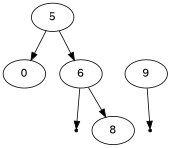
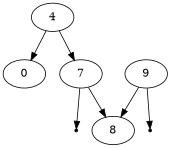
  digraph {
    n1 [label=0]
-   5
-   6
+   5 [label=4]
+   6 [label=7]
    null263765644 [shape=point]
    8
    9
    null6560984 [shape=point]
    5 -> n1
    5 -> 6
    6 -> null263765644
    6 -> 8
+   9 -> 8
    9 -> null6560984
  }
